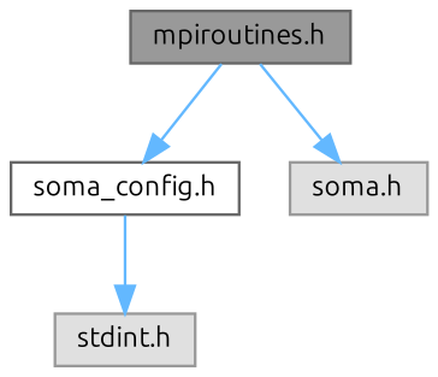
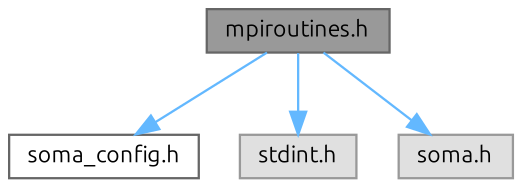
  digraph {
    fontname=Ubuntu
    node [color=grey60 fillcolor="#E0E0E0" fontname=Ubuntu fontsize=10 shape=box style=filled]
    edge [color=steelblue1 fontname=Ubuntu fontsize=10 labelfontname=Helvetica labelfontsize=10 style=solid]
    n1 [color=gray40 fillcolor=grey60 fontcolor=black height=0.2 label="mpiroutines.h" width=0.4]
    n2 [color=grey40 fillcolor=white height=0.2 label="soma_config.h" width=0.4]
    n3 [height=0.2 label="stdint.h" width=0.4]
    n4 [height=0.2 label="soma.h" width=0.4]
    n1 -> n2
-   n2 -> n3
+   n1 -> n3
    n1 -> n4
  }
